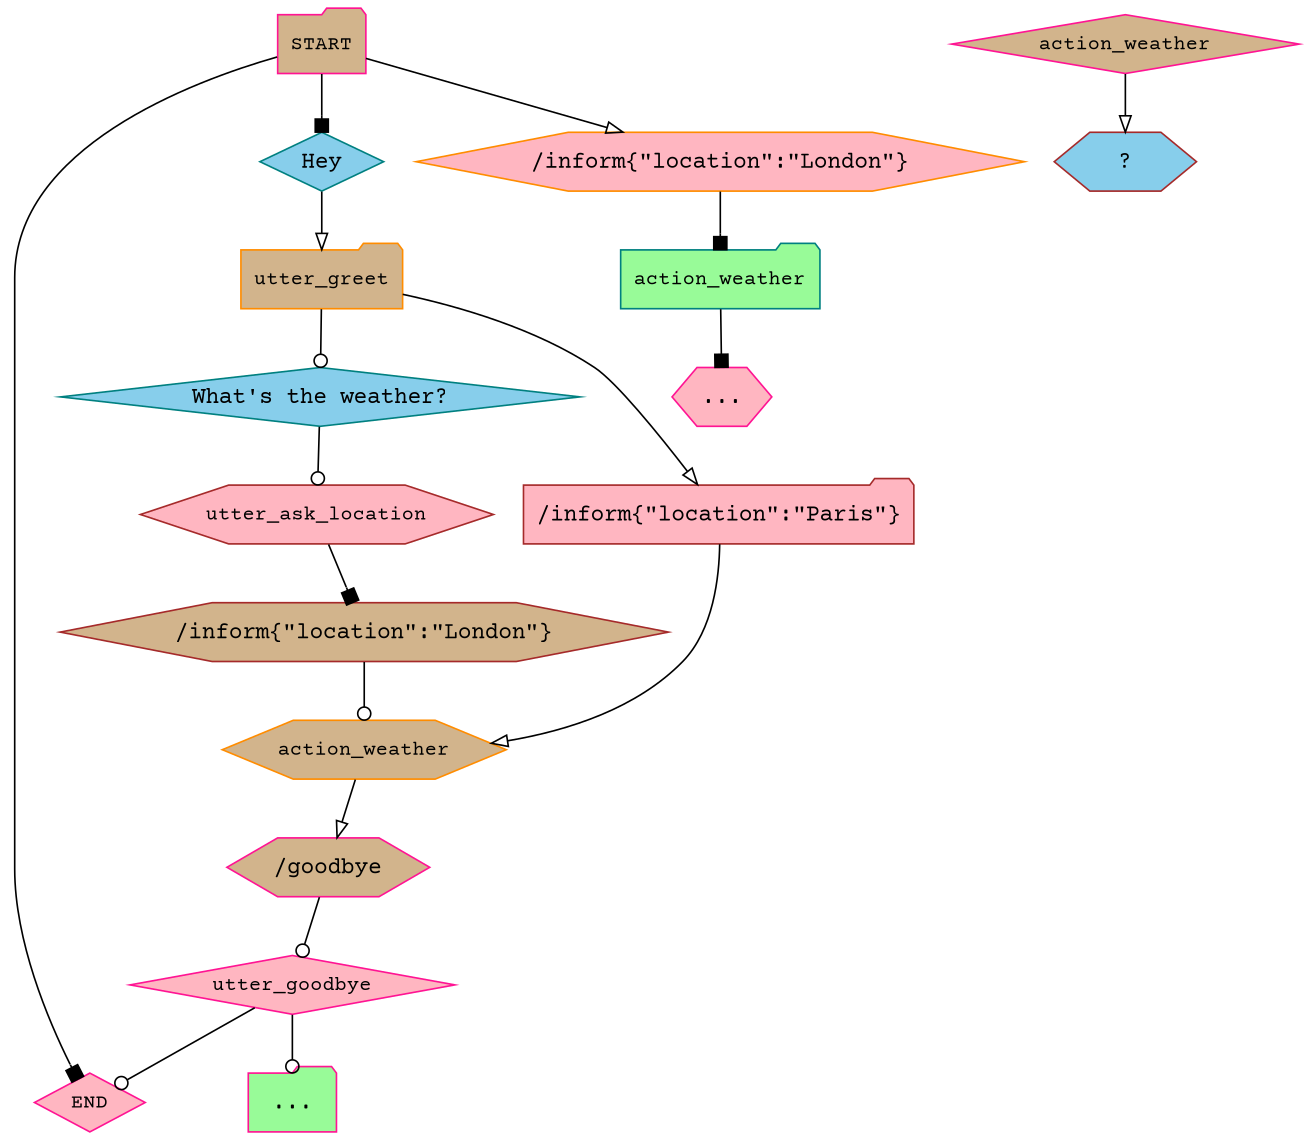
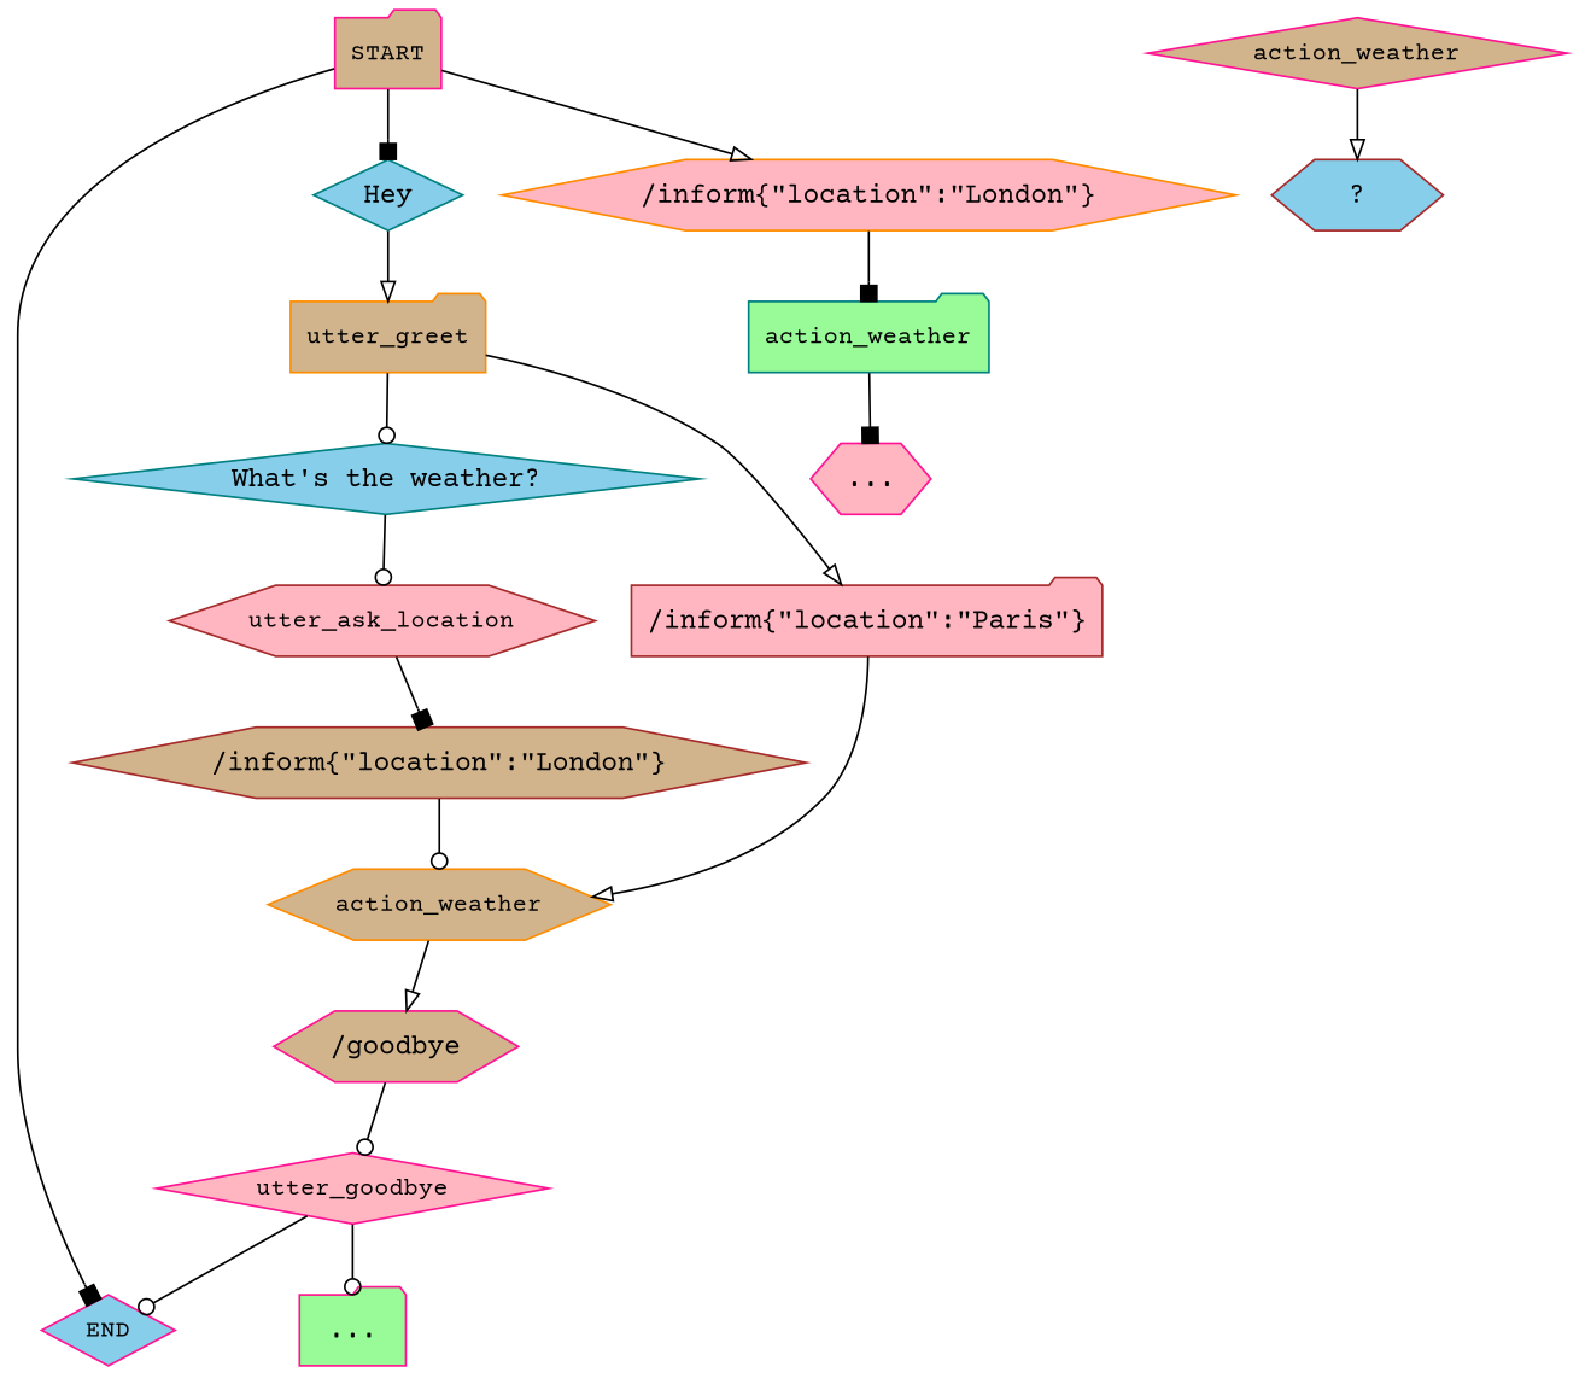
  digraph {
    fontname="Courier Prime"
    node [color=deeppink fillcolor=tan fontname="Courier Prime" shape=hexagon style=filled]
    edge [arrowhead=onormal fontname="Courier Prime"]
    n1 [fontsize=12 label=START shape=folder]
-   n2 [fillcolor=lightpink fontsize=12 label=END shape=diamond]
+   n2 [fillcolor=skyblue fontsize=12 label=END shape=diamond]
    n3 [color=teal fillcolor=skyblue label=Hey shape=diamond]
    n4 [color=darkorange fillcolor=lightpink label="/inform{\"location\":\"London\"}"]
    n5 [color=darkorange fontsize=12 label=utter_greet shape=folder]
    n6 [color=teal fillcolor=palegreen fontsize=12 label=action_weather shape=folder]
    n7 [color=teal fillcolor=skyblue label="What's the weather?" shape=diamond]
    n8 [color=brown fillcolor=lightpink label="/inform{\"location\":\"Paris\"}" shape=folder]
    n9 [color=brown fillcolor=lightpink fontsize=12 label=utter_ask_location]
    n10 [color=darkorange fontsize=12 label=action_weather]
    n11 [color=brown label="/inform{\"location\":\"London\"}"]
    n12 [label="/goodbye"]
    n13 [fillcolor=lightpink fontsize=12 label=utter_goodbye shape=diamond]
    n14 [fillcolor=palegreen label="..." shape=folder]
    n15 [fillcolor=lightpink label="..."]
    n16 [fontsize=12 label=action_weather shape=diamond]
    n17 [color=brown fillcolor=skyblue label="  ?  "]
    n1 -> n2 [arrowhead=box]
    n1 -> n3 [arrowhead=box]
    n1 -> n4
    n3 -> n5
    n4 -> n6 [arrowhead=box]
    n5 -> n7 [arrowhead=odot]
    n5 -> n8
    n6 -> n15 [arrowhead=box]
    n7 -> n9 [arrowhead=odot]
    n8 -> n10
    n9 -> n11 [arrowhead=box]
    n10 -> n12
    n11 -> n10 [arrowhead=odot]
    n12 -> n13 [arrowhead=odot]
    n13 -> n2 [arrowhead=odot]
    n13 -> n14 [arrowhead=odot]
    n16 -> n17
  }
